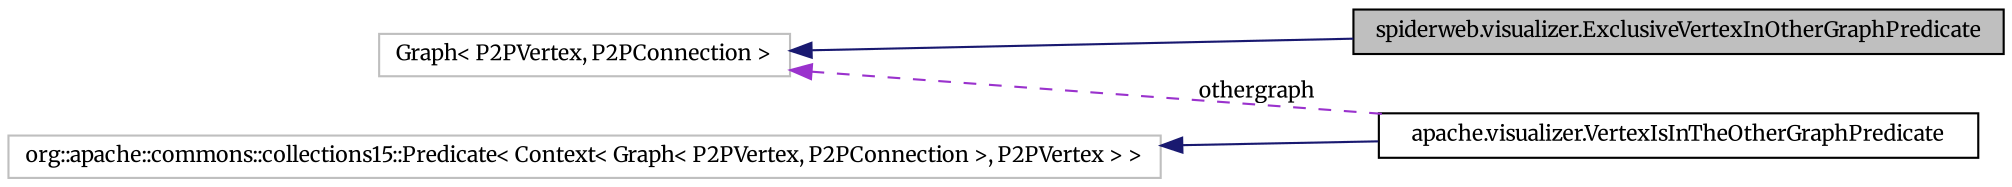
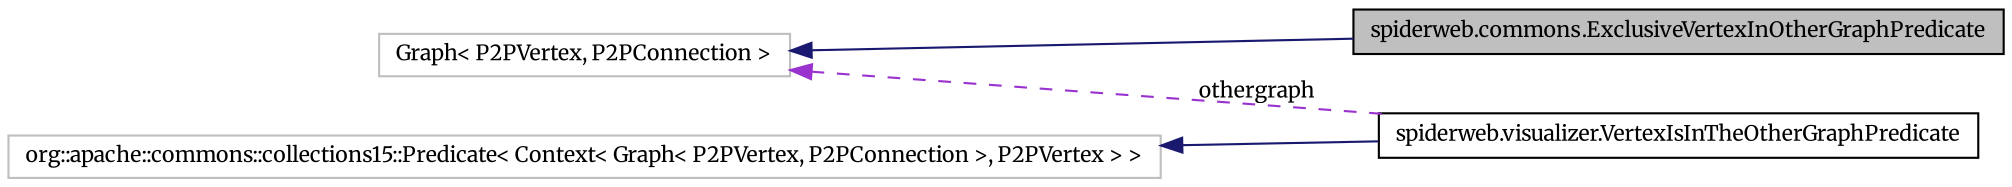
  digraph {
    fontname=Merriweather
    rankdir=LR
    node [color=black fillcolor=white fontname=Merriweather fontsize=10 shape=record style=filled]
    edge [color=midnightblue dir=back fontname=Merriweather fontsize=10 labelfontname=Helvetica labelfontsize=10 style=solid]
-   n1 [fillcolor=grey75 fontcolor=black height=0.2 label="spiderweb.visualizer.ExclusiveVertexInOtherGraphPredicate" width=0.4]
-   n2 [height=0.2 label="apache.visualizer.VertexIsInTheOtherGraphPredicate" width=0.4]
+   n1 [fillcolor=grey75 fontcolor=black height=0.2 label="spiderweb.commons.ExclusiveVertexInOtherGraphPredicate" width=0.4]
+   n2 [height=0.2 label="spiderweb.visualizer.VertexIsInTheOtherGraphPredicate" width=0.4]
    n3 [color=grey75 height=0.2 label="org::apache::commons::collections15::Predicate\< Context\< Graph\< P2PVertex, P2PConnection \>, P2PVertex \> \>" width=0.4]
    n4 [color=grey75 height=0.2 label="Graph\< P2PVertex, P2PConnection \>" width=0.4]
    n3 -> n2
    n4 -> n1
    n4 -> n2 [color=darkorchid3 label=othergraph style=dashed]
  }
